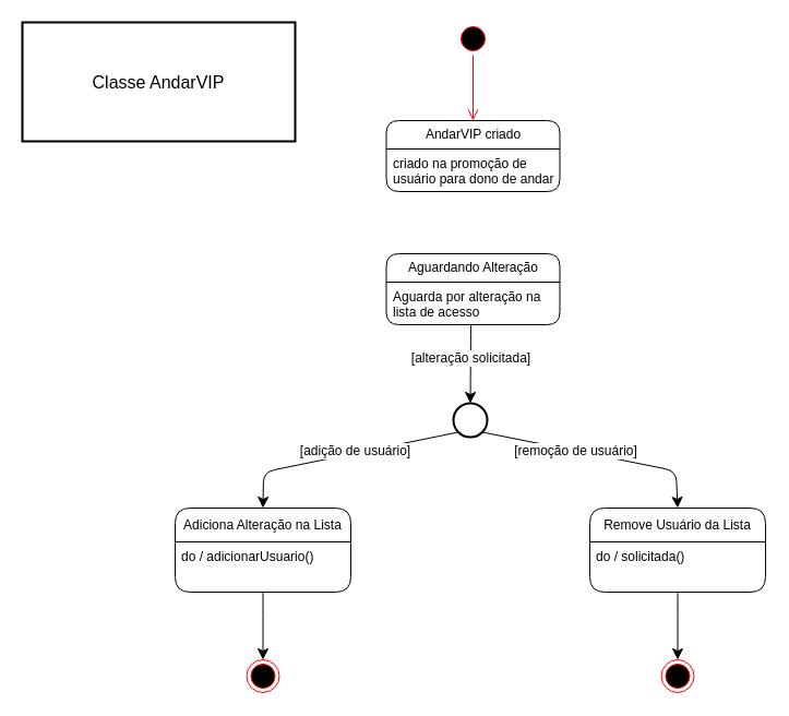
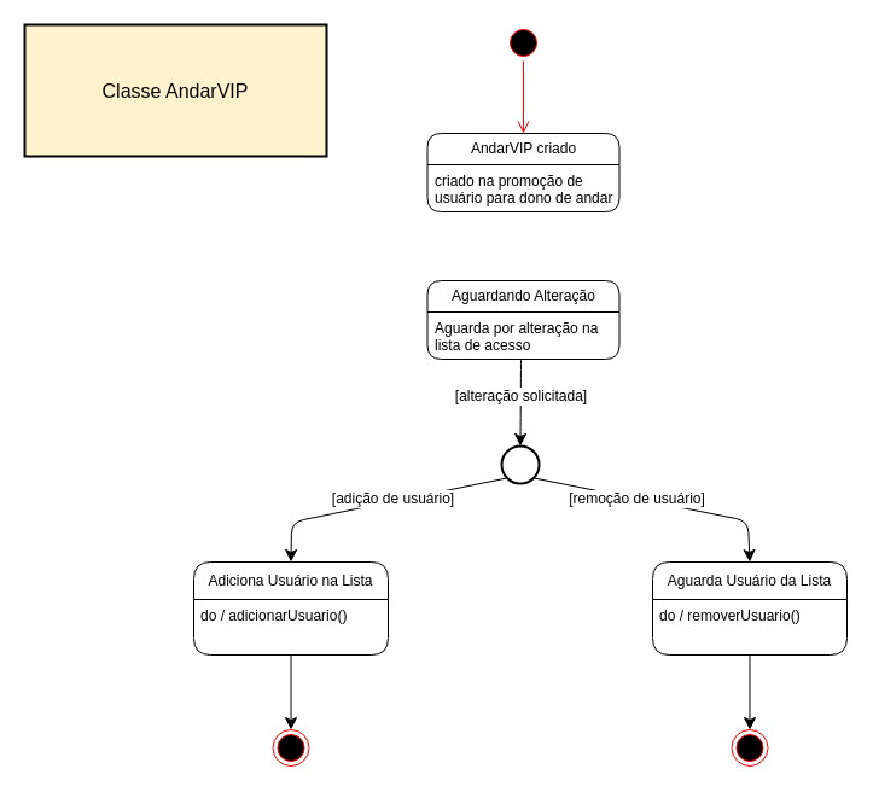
  <mxCell id="0" />
  <mxCell id="1" parent="0" />
- <mxCell id="2" value="Classe AndarVIP" style="rounded=0;whiteSpace=wrap;html=1;strokeWidth=2;fontSize=16;" parent="1" vertex="1"><mxGeometry x="20" y="20" width="250" height="109" as="geometry" /></mxCell>
+ <mxCell id="2" value="Classe AndarVIP" style="rounded=0;whiteSpace=wrap;html=1;strokeWidth=2;fontSize=16;fillColor=#fff2cc;" parent="1" vertex="1"><mxGeometry x="20" y="20" width="250" height="109" as="geometry" /></mxCell>
  <mxCell id="3" value="Aguardando Alteração" style="swimlane;fontStyle=0;childLayout=stackLayout;horizontal=1;startSize=26;fillColor=none;horizontalStack=0;resizeParent=1;resizeParentMax=0;resizeLast=0;collapsible=1;marginBottom=0;whiteSpace=wrap;html=1;rounded=1;" parent="1" vertex="1"><mxGeometry x="353.5" y="232" width="159" height="65" as="geometry" /></mxCell>
  <mxCell id="4" value="Aguarda por alteração na lista de acesso" style="text;strokeColor=none;fillColor=none;align=left;verticalAlign=top;spacingLeft=4;spacingRight=4;overflow=hidden;rotatable=0;points=[[0,0.5],[1,0.5]];portConstraint=eastwest;whiteSpace=wrap;html=1;" parent="3" vertex="1"><mxGeometry y="26" width="159" height="39" as="geometry" /></mxCell>
  <mxCell id="5" value="" style="ellipse;html=1;shape=startState;fillColor=#000000;strokeColor=#ff0000;" parent="1" vertex="1"><mxGeometry x="418" y="20" width="30" height="30" as="geometry" /></mxCell>
  <mxCell id="6" value="" style="edgeStyle=orthogonalEdgeStyle;html=1;verticalAlign=bottom;endArrow=open;endSize=8;strokeColor=#ff0000;rounded=0;fontSize=12;curved=1;" parent="1" source="5" edge="1"><mxGeometry relative="1" as="geometry"><mxPoint x="433" y="110" as="targetPoint" /></mxGeometry></mxCell>
  <mxCell id="7" style="edgeStyle=none;curved=0;rounded=1;orthogonalLoop=1;jettySize=auto;html=1;exitX=0;exitY=1;exitDx=0;exitDy=0;fontSize=12;startSize=8;endSize=8;entryX=0.5;entryY=0;entryDx=0;entryDy=0;" parent="1" source="11" edge="1"><mxGeometry relative="1" as="geometry"><mxPoint x="240.5" y="465" as="targetPoint" /><Array as="points"><mxPoint x="241" y="432" /></Array></mxGeometry></mxCell>
  <mxCell id="8" value="[adição de usuário]" style="edgeLabel;html=1;align=center;verticalAlign=middle;resizable=0;points=[];fontSize=12;fontFamily=Helvetica;fontColor=default;labelBackgroundColor=default;" parent="7" vertex="1" connectable="0"><mxGeometry x="-0.052" relative="1" as="geometry"><mxPoint x="5" y="-3" as="offset" /></mxGeometry></mxCell>
  <mxCell id="9" style="edgeStyle=none;shape=connector;curved=0;rounded=1;orthogonalLoop=1;jettySize=auto;html=1;exitX=1;exitY=1;exitDx=0;exitDy=0;entryX=0.5;entryY=0;entryDx=0;entryDy=0;strokeColor=default;align=center;verticalAlign=middle;fontFamily=Helvetica;fontSize=12;fontColor=default;labelBackgroundColor=default;startSize=8;endArrow=classic;endSize=8;" parent="1" source="11" target="14" edge="1"><mxGeometry relative="1" as="geometry"><Array as="points"><mxPoint x="619" y="431" /></Array></mxGeometry></mxCell>
  <mxCell id="10" value="[remoção de usuário]" style="edgeLabel;html=1;align=center;verticalAlign=middle;resizable=0;points=[];fontSize=12;fontFamily=Helvetica;fontColor=default;labelBackgroundColor=default;" parent="9" vertex="1" connectable="0"><mxGeometry x="-0.294" y="1" relative="1" as="geometry"><mxPoint x="10" y="3" as="offset" /></mxGeometry></mxCell>
  <mxCell id="11" value="" style="ellipse;whiteSpace=wrap;html=1;aspect=fixed;strokeWidth=2;" parent="1" vertex="1"><mxGeometry x="415" y="369" width="31" height="31" as="geometry" /></mxCell>
  <mxCell id="12" style="edgeStyle=none;curved=1;rounded=0;orthogonalLoop=1;jettySize=auto;html=1;entryX=0.5;entryY=0;entryDx=0;entryDy=0;fontSize=12;startSize=8;endSize=8;" parent="1" target="11" edge="1"><mxGeometry relative="1" as="geometry"><mxPoint x="431" y="297" as="sourcePoint" /></mxGeometry></mxCell>
  <mxCell id="13" value="[alteração solicitada]" style="edgeLabel;html=1;align=center;verticalAlign=middle;resizable=0;points=[];fontSize=12;" parent="12" vertex="1" connectable="0"><mxGeometry x="-0.143" relative="1" as="geometry"><mxPoint as="offset" /></mxGeometry></mxCell>
- <mxCell id="14" value="Remove Usuário da Lista" style="swimlane;fontStyle=0;childLayout=stackLayout;horizontal=1;startSize=31;fillColor=none;horizontalStack=0;resizeParent=1;resizeParentMax=0;resizeLast=0;collapsible=1;marginBottom=0;whiteSpace=wrap;html=1;rounded=1;" parent="1" vertex="1"><mxGeometry x="540" y="465" width="161" height="77" as="geometry" /></mxCell>
- <mxCell id="15" value="do / solicitada()" style="text;strokeColor=none;fillColor=none;align=left;verticalAlign=top;spacingLeft=4;spacingRight=4;overflow=hidden;rotatable=0;points=[[0,0.5],[1,0.5]];portConstraint=eastwest;whiteSpace=wrap;html=1;" parent="14" vertex="1"><mxGeometry y="31" width="161" height="46" as="geometry" /></mxCell>
- <mxCell id="16" value="Adiciona Alteração na Lista" style="swimlane;fontStyle=0;childLayout=stackLayout;horizontal=1;startSize=31;fillColor=none;horizontalStack=0;resizeParent=1;resizeParentMax=0;resizeLast=0;collapsible=1;marginBottom=0;whiteSpace=wrap;html=1;rounded=1;" vertex="1" parent="1"><mxGeometry x="160" y="465" width="161" height="77" as="geometry" /></mxCell>
+ <mxCell id="14" value="Aguarda Usuário da Lista" style="swimlane;fontStyle=0;childLayout=stackLayout;horizontal=1;startSize=31;fillColor=none;horizontalStack=0;resizeParent=1;resizeParentMax=0;resizeLast=0;collapsible=1;marginBottom=0;whiteSpace=wrap;html=1;rounded=1;" parent="1" vertex="1"><mxGeometry x="540" y="465" width="161" height="77" as="geometry" /></mxCell>
+ <mxCell id="15" value="do / removerUsuario()" style="text;strokeColor=none;fillColor=none;align=left;verticalAlign=top;spacingLeft=4;spacingRight=4;overflow=hidden;rotatable=0;points=[[0,0.5],[1,0.5]];portConstraint=eastwest;whiteSpace=wrap;html=1;" parent="14" vertex="1"><mxGeometry y="31" width="161" height="46" as="geometry" /></mxCell>
+ <mxCell id="16" value="Adiciona Usuário na Lista" style="swimlane;fontStyle=0;childLayout=stackLayout;horizontal=1;startSize=31;fillColor=none;horizontalStack=0;resizeParent=1;resizeParentMax=0;resizeLast=0;collapsible=1;marginBottom=0;whiteSpace=wrap;html=1;rounded=1;" vertex="1" parent="1"><mxGeometry x="160" y="465" width="161" height="77" as="geometry" /></mxCell>
  <mxCell id="17" value="do / adicionarUsuario()" style="text;strokeColor=none;fillColor=none;align=left;verticalAlign=top;spacingLeft=4;spacingRight=4;overflow=hidden;rotatable=0;points=[[0,0.5],[1,0.5]];portConstraint=eastwest;whiteSpace=wrap;html=1;" vertex="1" parent="16"><mxGeometry y="31" width="161" height="46" as="geometry" /></mxCell>
  <mxCell id="18" value="AndarVIP criado" style="swimlane;fontStyle=0;childLayout=stackLayout;horizontal=1;startSize=26;fillColor=none;horizontalStack=0;resizeParent=1;resizeParentMax=0;resizeLast=0;collapsible=1;marginBottom=0;whiteSpace=wrap;html=1;rounded=1;" vertex="1" parent="1"><mxGeometry x="353.5" y="110" width="159" height="65" as="geometry" /></mxCell>
  <mxCell id="19" value="criado na promoção de usuário para dono de andar" style="text;strokeColor=none;fillColor=none;align=left;verticalAlign=top;spacingLeft=4;spacingRight=4;overflow=hidden;rotatable=0;points=[[0,0.5],[1,0.5]];portConstraint=eastwest;whiteSpace=wrap;html=1;" vertex="1" parent="18"><mxGeometry y="26" width="159" height="39" as="geometry" /></mxCell>
  <mxCell id="20" value="" style="ellipse;html=1;shape=endState;fillColor=#000000;strokeColor=#ff0000;" vertex="1" parent="1"><mxGeometry x="225.5" y="604" width="30" height="30" as="geometry" /></mxCell>
  <mxCell id="21" style="edgeStyle=none;curved=1;rounded=0;orthogonalLoop=1;jettySize=auto;html=1;entryX=0.5;entryY=0;entryDx=0;entryDy=0;fontSize=12;startSize=8;endSize=8;" edge="1" parent="1" source="17" target="20"><mxGeometry relative="1" as="geometry" /></mxCell>
  <mxCell id="22" value="" style="ellipse;html=1;shape=endState;fillColor=#000000;strokeColor=#ff0000;" vertex="1" parent="1"><mxGeometry x="605.5" y="604" width="30" height="30" as="geometry" /></mxCell>
  <mxCell id="23" style="edgeStyle=none;curved=1;rounded=0;orthogonalLoop=1;jettySize=auto;html=1;entryX=0.5;entryY=0;entryDx=0;entryDy=0;fontSize=12;startSize=8;endSize=8;" edge="1" parent="1" source="15" target="22"><mxGeometry relative="1" as="geometry" /></mxCell>
